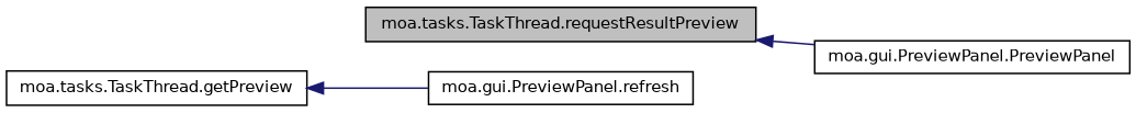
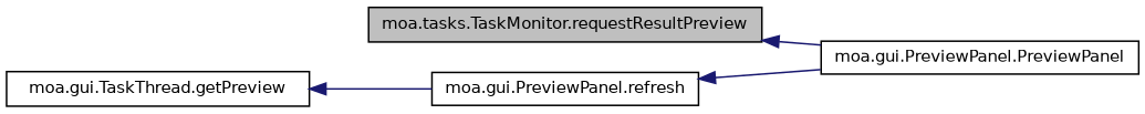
  digraph {
    rankdir=LR
    node [color=black fillcolor=white fontname=Helvetica fontsize=10 shape=record style=filled]
    edge [color=midnightblue dir=back fontname=Helvetica fontsize=10 labelfontname=Helvetica labelfontsize=10 style=solid]
-   n1 [fillcolor=grey75 fontcolor=black height=0.2 label="moa.tasks.TaskThread.requestResultPreview" width=0.4]
+   n1 [fillcolor=grey75 fontcolor=black height=0.2 label="moa.tasks.TaskMonitor.requestResultPreview" width=0.4]
    n2 [height=0.2 label="moa.gui.PreviewPanel.PreviewPanel" width=0.4]
-   n3 [height=0.2 label="moa.tasks.TaskThread.getPreview" width=0.4]
+   n3 [height=0.2 label="moa.gui.TaskThread.getPreview" width=0.4]
    n4 [height=0.2 label="moa.gui.PreviewPanel.refresh" width=0.4]
    n1 -> n2
    n3 -> n4
+   n4 -> n2
  }
